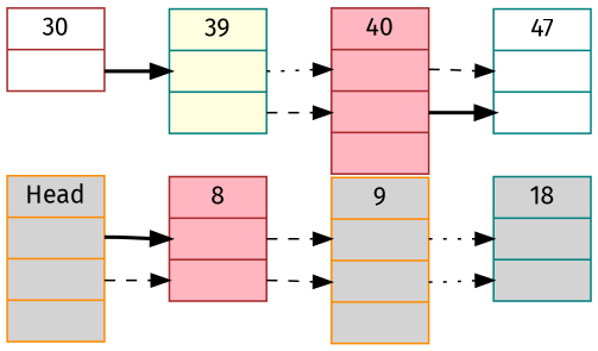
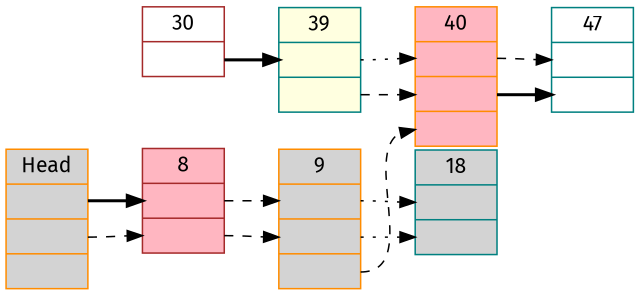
  digraph {
    fontname="Fira Sans"
    nodesep=0
    rankdir=LR
    node [color=darkorange fillcolor=lightgrey fontname="Fira Sans" shape=record style=filled weight=4]
    edge [fontname="Fira Sans" headport=0 style=dashed tailport=0]
    n1 [label="Head|<0>|<1>|<2>"]
    n2 [color=brown fillcolor=lightpink label="8|<0>|<1>"]
    n3 [label="9|<0>|<1>|<2>"]
-   n4 [color=brown fillcolor=lightpink label="40|<0>|<1>|<2>"]
+   n4 [fillcolor=lightpink label="40|<0>|<1>|<2>"]
    n5 [color=teal label="18|<0>|<1>"]
    n6 [color=brown fillcolor=white label="30|<0>"]
    n7 [color=teal fillcolor=lightyellow label="39|<0>|<1>"]
    n8 [color=teal fillcolor=white label="47|<0>|<1>"]
    n1 -> n2 [style=bold]
    n1 -> n2 [headport=1 tailport=1]
    n2 -> n3
    n2 -> n3 [headport=1 tailport=1]
+   n3 -> n4 [headport=2 tailport=2]
    n3 -> n5 [style=dotted]
    n3 -> n5 [headport=1 style=dotted tailport=1]
    n4 -> n8
    n4 -> n8 [headport=1 style=bold tailport=1]
    n6 -> n7 [style=bold]
    n7 -> n4 [style=dotted]
    n7 -> n4 [headport=1 tailport=1]
  }
